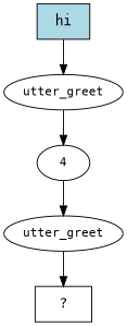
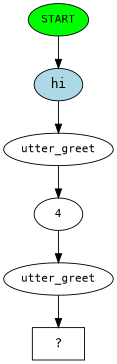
  digraph {
    fontname="DejaVu Sans Mono"
    node [fontname="DejaVu Sans Mono" fontsize=12]
    edge [fontname="DejaVu Sans Mono"]
-   n2 [fillcolor=lightblue label=hi shape=rect style=filled fontsize=""]
+   n1 [fillcolor=green label=START style=filled]
+   n2 [fillcolor=lightblue label=hi shape=ellipse style=filled fontsize=""]
    n3 [label=utter_greet]
    n4 [label=4]
    n5 [label=utter_greet]
    n6 [label="  ?  " shape=rect fontsize=""]
+   n1 -> n2
    n2 -> n3
    n3 -> n4
    n4 -> n5
    n5 -> n6
  }
